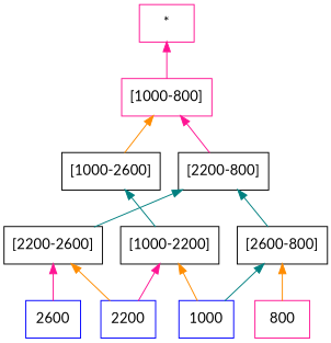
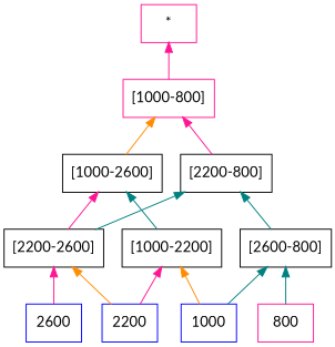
  digraph {
    fontname=Lato
    rankdir=BT
    node [color=black fontname=Lato shape=record]
    edge [color=teal fontname=Lato]
    n1 [color=blue label="{1000}"]
    n2 [label="{[1000-2200]}"]
    n3 [color=blue label="{2200}"]
    n4 [label="{[2200-2600]}"]
    n5 [color=blue label="{2600}"]
    n6 [label="{[2600-800]}"]
    n7 [color=deeppink label="{800}"]
    n8 [label="{[1000-2600]}"]
    n9 [label="{[2200-800]}"]
    n10 [color=deeppink label="{[1000-800]}"]
    n11 [color=deeppink label="{*}"]
    subgraph sub_1 {
      n1
      n2
      n3
      n4
      n5
      n6
      n7
      n8
      n9
      n10
      n11
    }
    n1 -> n2 [color=darkorange]
    n1 -> n6
    n2 -> n8
    n3 -> n2 [color=deeppink]
    n3 -> n4 [color=darkorange]
+   n4 -> n8 [color=deeppink]
    n4 -> n9
    n5 -> n4 [color=deeppink]
    n6 -> n9
-   n7 -> n6 [color=darkorange]
+   n7 -> n6
    n8 -> n10 [color=darkorange]
    n9 -> n10 [color=deeppink]
    n10 -> n11 [color=deeppink]
  }
